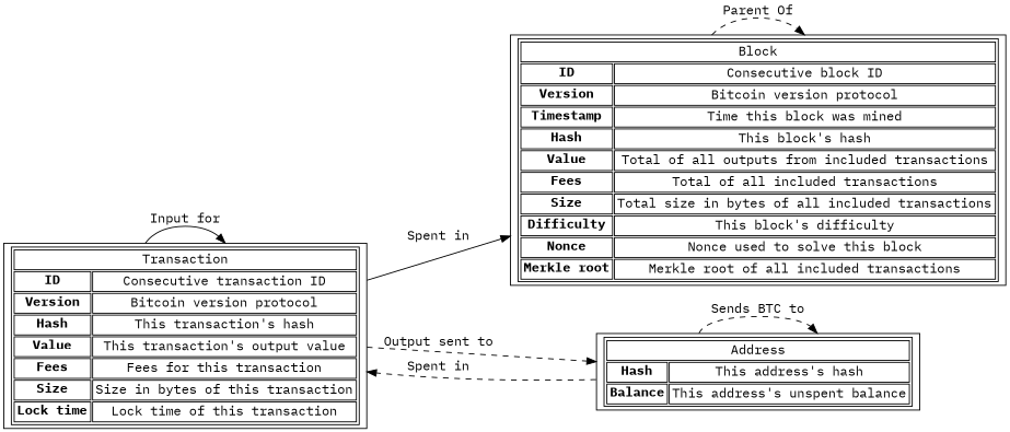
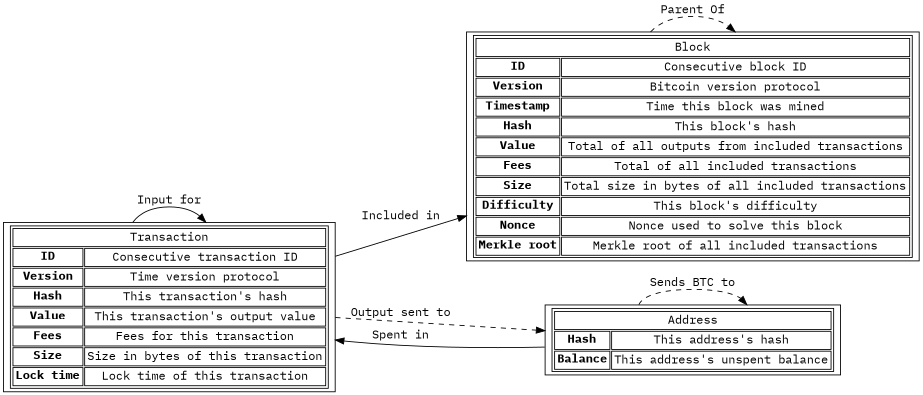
  digraph {
    fontname="IBM Plex Mono"
    rankdir=LR
    node [fontname="IBM Plex Mono" shape=rect]
    edge [fontname="IBM Plex Mono" style=dashed]
    n1 [label=< 	<table> 	  <tr>   	    <td colspan="2">Block</td> 	  </tr>  	  <tr> 	    <td><b>ID</b></td> 	    <td>Consecutive block ID</td> 	  </tr> 	  <tr> 	    <td><b>Version</b></td> 	    <td>Bitcoin version protocol</td> 	  </tr> 	  <tr> 	    <td><b>Timestamp</b></td> 	    <td>Time this block was mined</td> 	  </tr> 	  <tr> 	    <td><b>Hash</b></td> 	    <td>This block's hash</td> 	  </tr> 	  <tr> 	    <td><b>Value</b></td> 	    <td>Total of all outputs from included transactions</td> 	  </tr> 	  <tr> 	    <td><b>Fees</b></td> 	    <td>Total of all included transactions</td> 	  </tr> 	  <tr> 	    <td><b>Size</b></td> 	    <td>Total size in bytes of all included transactions</td> 	  </tr> 	  <tr> 	    <td><b>Difficulty</b></td> 	    <td>This block's difficulty</td> 	  </tr> 	  <tr> 	    <td><b>Nonce</b></td> 	    <td>Nonce used to solve this block</td> 	  </tr> 	  <tr> 	    <td><b>Merkle root</b></td> 	    <td>Merkle root of all included transactions</td> 	  </tr> 	</table>>]
-   n2 [label=< 	<table> 	  <tr>   	    <td colspan="2">Transaction</td> 	  </tr>  	  <tr> 	    <td><b>ID</b></td> 	    <td>Consecutive transaction ID</td> 	  </tr> 	  <tr> 	    <td><b>Version</b></td> 	    <td>Bitcoin version protocol</td> 	  </tr> 	  <tr> 	    <td><b>Hash</b></td> 	    <td>This transaction's hash</td> 	  </tr> 	  <tr> 	    <td><b>Value</b></td> 	    <td>This transaction's output value</td> 	  </tr> 	  <tr> 	    <td><b>Fees</b></td> 	    <td>Fees for this transaction</td> 	  </tr> 	  <tr> 	    <td><b>Size</b></td> 	    <td>Size in bytes of this transaction</td> 	  </tr> 	  <tr> 	    <td><b>Lock time</b></td> 	    <td>Lock time of this transaction</td> 	  </tr> 	</table>	       	      >]
+   n2 [label=< 	<table> 	  <tr>   	    <td colspan="2">Transaction</td> 	  </tr>  	  <tr> 	    <td><b>ID</b></td> 	    <td>Consecutive transaction ID</td> 	  </tr> 	  <tr> 	    <td><b>Version</b></td> 	    <td>Time version protocol</td> 	  </tr> 	  <tr> 	    <td><b>Hash</b></td> 	    <td>This transaction's hash</td> 	  </tr> 	  <tr> 	    <td><b>Value</b></td> 	    <td>This transaction's output value</td> 	  </tr> 	  <tr> 	    <td><b>Fees</b></td> 	    <td>Fees for this transaction</td> 	  </tr> 	  <tr> 	    <td><b>Size</b></td> 	    <td>Size in bytes of this transaction</td> 	  </tr> 	  <tr> 	    <td><b>Lock time</b></td> 	    <td>Lock time of this transaction</td> 	  </tr> 	</table>	       	      >]
    n3 [label=< 	<table> 	  <tr>   	    <td colspan="2">Address</td> 	  </tr> 	  <tr> 	    <td><b>Hash</b></td> 	    <td>This address's hash</td> 	  </tr> 	  <tr> 	    <td><b>Balance</b></td> 	    <td>This address's unspent balance</td> 	  </tr> 	</table>>]
    n1 -> n1 [label="Parent Of"]
-   n2 -> n1 [label="Spent in" style=""]
+   n2 -> n1 [label="Included in" style=""]
    n2 -> n2 [label="Input for" style=""]
    n2 -> n3 [label="Output sent to"]
-   n3 -> n2 [label="Spent in"]
+   n3 -> n2 [label="Spent in" style=solid]
    n3 -> n3 [label="Sends BTC to"]
  }
